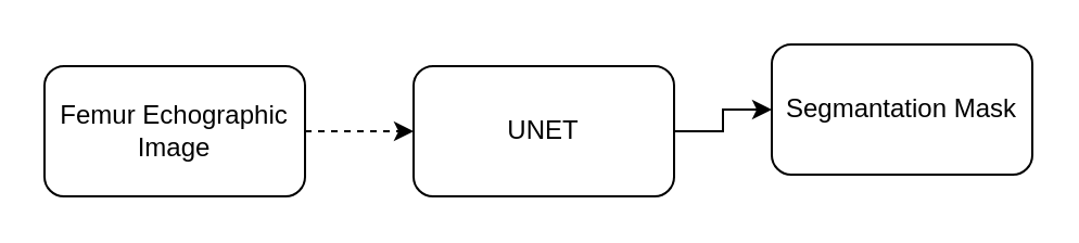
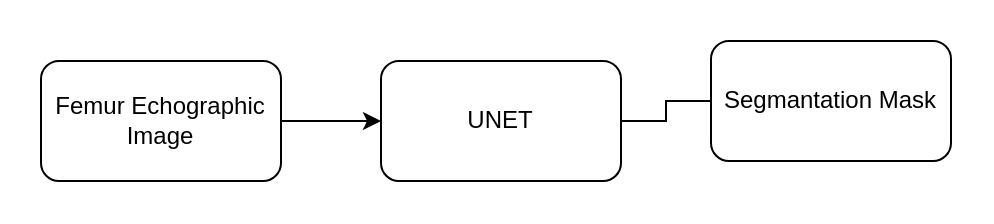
  <mxCell id="0" />
  <mxCell id="1" parent="0" />
- <mxCell id="2" value="" style="edgeStyle=orthogonalEdgeStyle;rounded=0;orthogonalLoop=1;jettySize=auto;html=1;dashed=1;" edge="1" parent="1" source="3" target="5"><mxGeometry relative="1" as="geometry" /></mxCell>
+ <mxCell id="2" value="" style="edgeStyle=orthogonalEdgeStyle;rounded=0;orthogonalLoop=1;jettySize=auto;html=1;" edge="1" parent="1" source="3" target="5"><mxGeometry relative="1" as="geometry" /></mxCell>
  <mxCell id="3" value="Femur Echographic Image" style="rounded=1;whiteSpace=wrap;html=1;" vertex="1" parent="1"><mxGeometry x="20" y="30" width="120" height="60" as="geometry" /></mxCell>
- <mxCell id="4" value="" style="edgeStyle=orthogonalEdgeStyle;rounded=0;orthogonalLoop=1;jettySize=auto;html=1;" edge="1" parent="1" source="5" target="6"><mxGeometry relative="1" as="geometry" /></mxCell>
+ <mxCell id="4" value="" style="edgeStyle=orthogonalEdgeStyle;rounded=0;orthogonalLoop=1;jettySize=auto;html=1;endArrow=none;" edge="1" parent="1" source="5" target="6"><mxGeometry relative="1" as="geometry" /></mxCell>
  <mxCell id="5" value="UNET" style="rounded=1;whiteSpace=wrap;html=1;" vertex="1" parent="1"><mxGeometry x="190" y="30" width="120" height="60" as="geometry" /></mxCell>
  <mxCell id="6" value=" Segmantation Mask" style="rounded=1;whiteSpace=wrap;html=1;" vertex="1" parent="1"><mxGeometry x="355" y="20" width="120" height="60" as="geometry" /></mxCell>
